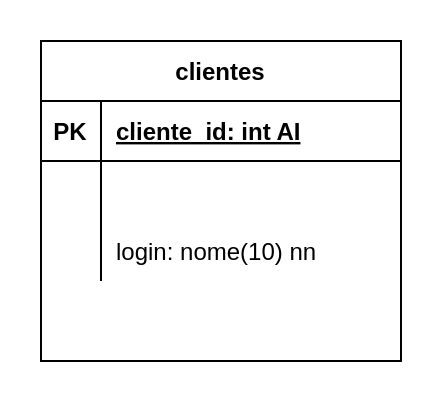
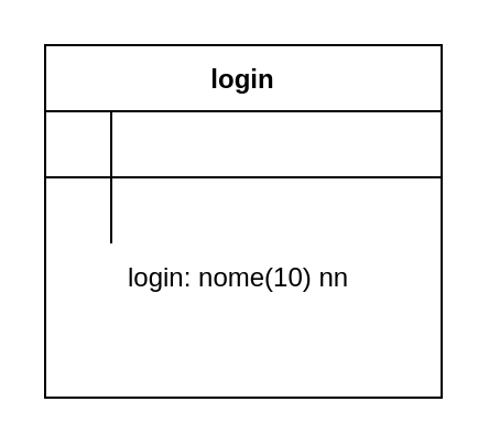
  <mxCell id="0" />
  <mxCell id="1" parent="0" />
- <mxCell id="2" value="clientes" style="shape=table;startSize=30;container=1;collapsible=1;childLayout=tableLayout;fixedRows=1;rowLines=0;fontStyle=1;align=center;resizeLast=1;" vertex="1" parent="1"><mxGeometry x="20" y="20" width="180" height="160" as="geometry" /></mxCell>
+ <mxCell id="2" value="login" style="shape=table;startSize=30;container=1;collapsible=1;childLayout=tableLayout;fixedRows=1;rowLines=0;fontStyle=1;align=center;resizeLast=1;" vertex="1" parent="1"><mxGeometry x="20" y="20" width="180" height="160" as="geometry" /></mxCell>
  <mxCell id="3" value="" style="shape=partialRectangle;collapsible=0;dropTarget=0;pointerEvents=0;fillColor=none;top=0;left=0;bottom=1;right=0;points=[[0,0.5],[1,0.5]];portConstraint=eastwest;" vertex="1" parent="2"><mxGeometry y="30" width="180" height="30" as="geometry" /></mxCell>
- <mxCell id="4" value="PK" style="shape=partialRectangle;connectable=0;fillColor=none;top=0;left=0;bottom=0;right=0;fontStyle=1;overflow=hidden;" vertex="1" parent="3"><mxGeometry width="30" height="30" as="geometry" /></mxCell>
- <mxCell id="5" value="cliente_id: int AI" style="shape=partialRectangle;connectable=0;fillColor=none;top=0;left=0;bottom=0;right=0;align=left;spacingLeft=6;fontStyle=5;overflow=hidden;" vertex="1" parent="3"><mxGeometry x="30" width="150" height="30" as="geometry" /></mxCell>
  <mxCell id="6" value="" style="shape=partialRectangle;collapsible=0;dropTarget=0;pointerEvents=0;fillColor=none;top=0;left=0;bottom=0;right=0;points=[[0,0.5],[1,0.5]];portConstraint=eastwest;" vertex="1" parent="2"><mxGeometry y="60" width="180" height="30" as="geometry" /></mxCell>
  <mxCell id="7" value="" style="shape=partialRectangle;connectable=0;fillColor=none;top=0;left=0;bottom=0;right=0;editable=1;overflow=hidden;" vertex="1" parent="6"><mxGeometry width="30" height="30" as="geometry" /></mxCell>
  <mxCell id="8" value="" style="shape=partialRectangle;collapsible=0;dropTarget=0;pointerEvents=0;fillColor=none;top=0;left=0;bottom=0;right=0;points=[[0,0.5],[1,0.5]];portConstraint=eastwest;" vertex="1" parent="2"><mxGeometry y="90" width="180" height="30" as="geometry" /></mxCell>
  <mxCell id="9" value="" style="shape=partialRectangle;connectable=0;fillColor=none;top=0;left=0;bottom=0;right=0;editable=1;overflow=hidden;" vertex="1" parent="8"><mxGeometry width="30" height="30" as="geometry" /></mxCell>
  <mxCell id="10" value="login: nome(10) nn" style="shape=partialRectangle;connectable=0;fillColor=none;top=0;left=0;bottom=0;right=0;align=left;spacingLeft=6;overflow=hidden;" vertex="1" parent="8"><mxGeometry x="30" width="150" height="30" as="geometry" /></mxCell>
  <mxCell id="11" value="" style="shape=partialRectangle;collapsible=0;dropTarget=0;pointerEvents=0;fillColor=none;top=0;left=0;bottom=0;right=0;points=[[0,0.5],[1,0.5]];portConstraint=eastwest;" vertex="1" parent="2"><mxGeometry y="120" width="180" height="30" as="geometry" /></mxCell>
  <mxCell id="12" value="" style="shape=partialRectangle;connectable=0;fillColor=none;top=0;left=0;bottom=0;right=0;editable=1;overflow=hidden;" vertex="1" parent="11"><mxGeometry width="30" height="30" as="geometry" /></mxCell>
